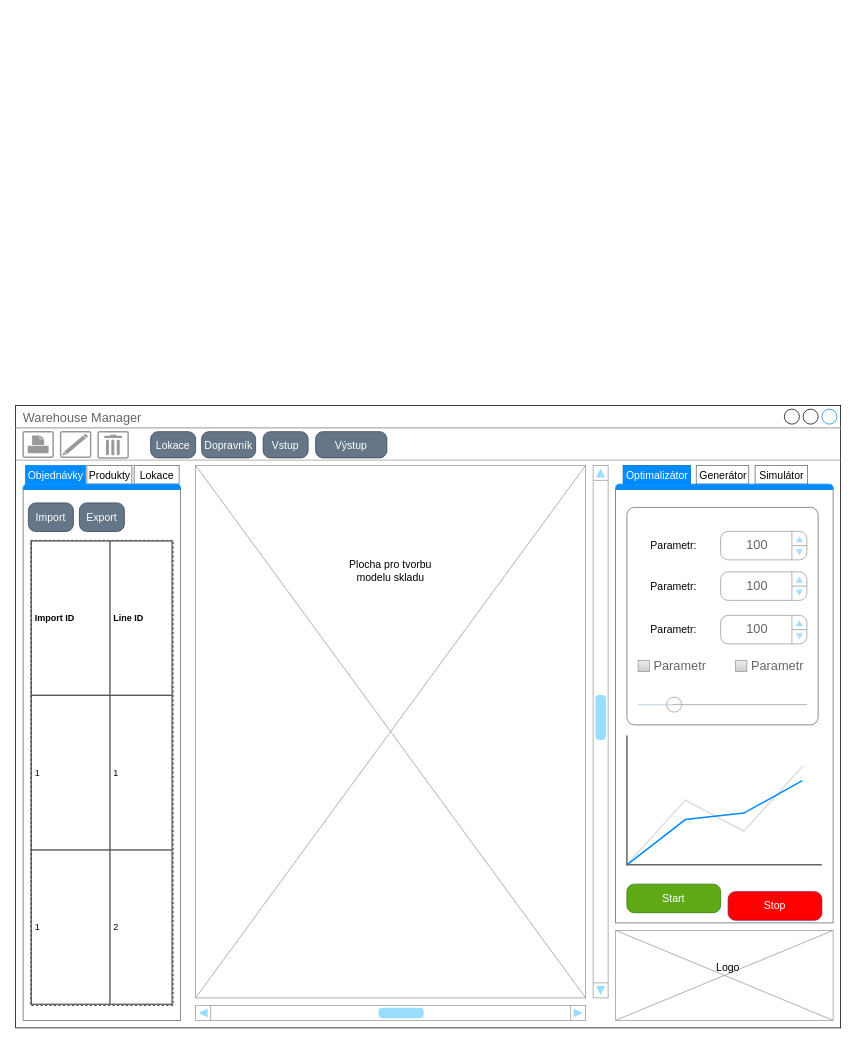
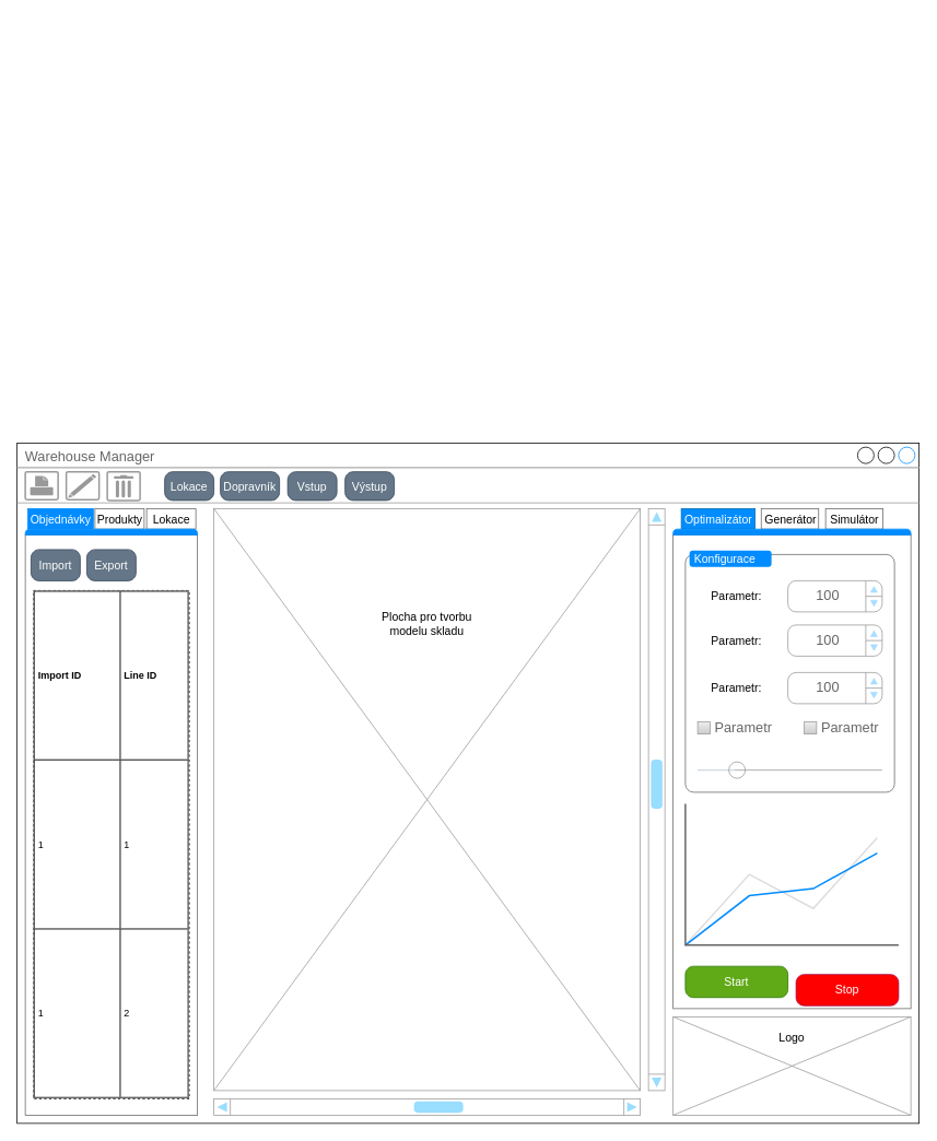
  <mxCell id="0" />
  <mxCell id="1" parent="0" />
  <mxCell id="2" value="Warehouse Manager" style="strokeWidth=1;shadow=0;dashed=0;align=center;html=1;shape=mxgraph.mockup.containers.window;align=left;verticalAlign=top;spacingLeft=8;strokeColor2=#008cff;strokeColor3=#c4c4c4;fontColor=#666666;mainText=;fontSize=17;labelBackgroundColor=none;fillColor=none;" vertex="1" parent="1"><mxGeometry x="20" y="540" width="1100" height="830" as="geometry" /></mxCell>
  <mxCell id="3" value="" style="verticalLabelPosition=bottom;shadow=0;dashed=0;align=center;html=1;verticalAlign=top;strokeWidth=1;shape=mxgraph.mockup.navigation.scrollBar;strokeColor=#999999;barPos=53.333;fillColor2=#99ddff;strokeColor2=none;fillColor=none;" vertex="1" parent="1"><mxGeometry x="260" y="1340" width="520" height="20" as="geometry" /></mxCell>
  <mxCell id="4" value="" style="verticalLabelPosition=bottom;shadow=0;dashed=0;align=center;html=1;verticalAlign=top;strokeWidth=1;shape=mxgraph.mockup.navigation.scrollBar;strokeColor=#999999;barPos=53.061;fillColor2=#99ddff;strokeColor2=none;direction=north;fillColor=none;" vertex="1" parent="1"><mxGeometry x="790" y="620" width="20" height="710" as="geometry" /></mxCell>
  <mxCell id="5" value="" style="strokeWidth=1;shadow=0;dashed=0;align=center;html=1;shape=mxgraph.mockup.containers.marginRect2;rectMarginTop=32;gradientColor=none;strokeColor=#666666;" vertex="1" parent="1"><mxGeometry x="30" y="620" width="210" height="740" as="geometry" /></mxCell>
  <mxCell id="6" value="&lt;font style=&quot;font-size: 14px&quot; color=&quot;#ffffff&quot;&gt;Objednávky&lt;/font&gt;" style="strokeWidth=1;shadow=0;dashed=0;align=center;html=1;shape=mxgraph.mockup.containers.rrect;rSize=0;fontSize=17;fillColor=#008CFF;strokeColor=#008CFF;" vertex="1" parent="5"><mxGeometry width="80" height="25" relative="1" as="geometry"><mxPoint x="3" as="offset" /></mxGeometry></mxCell>
  <mxCell id="7" value="&lt;font style=&quot;font-size: 14px&quot;&gt;Produkty&lt;/font&gt;" style="strokeWidth=1;shadow=0;dashed=0;align=center;html=1;shape=mxgraph.mockup.containers.rrect;rSize=0;fontSize=17;strokeColor=#666666;" vertex="1" parent="5"><mxGeometry width="60" height="25" relative="1" as="geometry"><mxPoint x="85" as="offset" /></mxGeometry></mxCell>
  <mxCell id="8" value="&lt;font style=&quot;font-size: 14px&quot; color=&quot;#000000&quot;&gt;Lokace&lt;/font&gt;" style="strokeColor=inherit;fillColor=inherit;gradientColor=inherit;strokeWidth=1;shadow=0;dashed=0;align=center;html=1;shape=mxgraph.mockup.containers.rrect;rSize=0;fontSize=17;fontColor=#666666;gradientColor=none;" vertex="1" parent="5"><mxGeometry width="60" height="25" relative="1" as="geometry"><mxPoint x="148" as="offset" /></mxGeometry></mxCell>
  <mxCell id="9" value="" style="strokeWidth=1;shadow=0;dashed=0;align=center;html=1;shape=mxgraph.mockup.containers.topButton;rSize=5;strokeColor=#008cff;fillColor=#008cff;gradientColor=none;resizeWidth=1;movable=0;deletable=1;" vertex="1" parent="5"><mxGeometry width="210" height="7" relative="1" as="geometry"><mxPoint y="25" as="offset" /></mxGeometry></mxCell>
  <mxCell id="10" value="&lt;font style=&quot;font-size: 14px&quot;&gt;Import&lt;/font&gt;" style="strokeWidth=1;shadow=0;dashed=0;align=center;html=1;shape=mxgraph.mockup.buttons.button;strokeColor=#314354;mainText=;buttonStyle=round;fontSize=17;fontStyle=0;fillColor=#647687;whiteSpace=wrap;fontColor=#ffffff;" vertex="1" parent="5"><mxGeometry x="7" y="50" width="60" height="38.13" as="geometry" /></mxCell>
  <mxCell id="11" value="&lt;span style=&quot;font-size: 14px&quot;&gt;Export&lt;/span&gt;" style="strokeWidth=1;shadow=0;dashed=0;align=center;html=1;shape=mxgraph.mockup.buttons.button;strokeColor=#314354;mainText=;buttonStyle=round;fontSize=17;fontStyle=0;fillColor=#647687;whiteSpace=wrap;fontColor=#ffffff;" vertex="1" parent="5"><mxGeometry x="75" y="50" width="60" height="38.13" as="geometry" /></mxCell>
  <mxCell id="12" value="&lt;table cellpadding=&quot;4&quot; cellspacing=&quot;0&quot; border=&quot;1&quot; style=&quot;font-size: 1em ; width: 100% ; height: 100%&quot;&gt;&lt;tbody&gt;&lt;tr&gt;&lt;th&gt;Import ID&lt;/th&gt;&lt;th&gt;Line ID&lt;/th&gt;&lt;/tr&gt;&lt;tr&gt;&lt;td&gt;1&lt;/td&gt;&lt;td&gt;1&lt;/td&gt;&lt;/tr&gt;&lt;tr&gt;&lt;td&gt;1&lt;/td&gt;&lt;td&gt;2&lt;/td&gt;&lt;/tr&gt;&lt;/tbody&gt;&lt;/table&gt; " style="verticalAlign=top;align=left;overflow=fill;fontSize=12;fontFamily=Helvetica;html=1;dashed=1;strokeColor=#000000;fillColor=none;" vertex="1" parent="5"><mxGeometry x="10" y="100" width="190" height="620" as="geometry" /></mxCell>
  <mxCell id="13" value="" style="strokeWidth=1;shadow=0;dashed=0;align=center;html=1;shape=mxgraph.mockup.containers.marginRect2;rectMarginTop=32;strokeColor=#666666;gradientColor=none;" vertex="1" parent="1"><mxGeometry x="820" y="620" width="290" height="610" as="geometry" /></mxCell>
  <mxCell id="14" value="&lt;font style=&quot;font-size: 14px&quot;&gt;Optimalizátor&lt;/font&gt;" style="strokeColor=#006EAF;strokeWidth=1;shadow=0;dashed=0;align=center;html=1;shape=mxgraph.mockup.containers.rrect;rSize=0;fontSize=17;fontColor=#ffffff;fillColor=#008CFF;" vertex="1" parent="13"><mxGeometry width="90" height="25" relative="1" as="geometry"><mxPoint x="10" as="offset" /></mxGeometry></mxCell>
  <mxCell id="15" value="&lt;font style=&quot;font-size: 14px&quot;&gt;Generátor&lt;/font&gt;" style="strokeWidth=1;shadow=0;dashed=0;align=center;html=1;shape=mxgraph.mockup.containers.rrect;rSize=0;fontSize=17;strokeColor=#666666;" vertex="1" parent="13"><mxGeometry width="70" height="25" relative="1" as="geometry"><mxPoint x="107.5" as="offset" /></mxGeometry></mxCell>
  <mxCell id="16" value="&lt;font style=&quot;font-size: 14px&quot; color=&quot;#000000&quot;&gt;Simulátor&lt;/font&gt;" style="strokeColor=inherit;fillColor=inherit;gradientColor=inherit;strokeWidth=1;shadow=0;dashed=0;align=center;html=1;shape=mxgraph.mockup.containers.rrect;rSize=0;fontSize=17;fontColor=#666666;gradientColor=none;" vertex="1" parent="13"><mxGeometry width="70" height="25" relative="1" as="geometry"><mxPoint x="186" as="offset" /></mxGeometry></mxCell>
  <mxCell id="17" value="" style="strokeWidth=1;shadow=0;dashed=0;align=center;html=1;shape=mxgraph.mockup.containers.topButton;rSize=5;strokeColor=#008cff;fillColor=#008cff;gradientColor=none;resizeWidth=1;movable=0;deletable=1;" vertex="1" parent="13"><mxGeometry width="290.0" height="7" relative="1" as="geometry"><mxPoint y="25" as="offset" /></mxGeometry></mxCell>
  <mxCell id="18" value="" style="verticalLabelPosition=bottom;shadow=0;dashed=0;align=center;html=1;verticalAlign=top;strokeWidth=1;shape=mxgraph.mockup.graphics.lineChart;strokeColor=none;strokeColor2=#666666;strokeColor3=#008cff;strokeColor4=#dddddd;fillColor=none;" vertex="1" parent="13"><mxGeometry x="15" y="360.001" width="260" height="172.642" as="geometry" /></mxCell>
  <mxCell id="19" value="&lt;font style=&quot;font-size: 14px&quot;&gt;Start&lt;/font&gt;" style="strokeWidth=1;shadow=0;dashed=0;align=center;html=1;shape=mxgraph.mockup.buttons.button;strokeColor=#2D7600;mainText=;buttonStyle=round;fontSize=17;fontStyle=0;fillColor=#60a917;whiteSpace=wrap;fontColor=#ffffff;" vertex="1" parent="13"><mxGeometry x="15" y="558.344" width="125" height="38.125" as="geometry" /></mxCell>
  <mxCell id="20" value="&lt;span style=&quot;font-weight: normal&quot;&gt;&lt;font style=&quot;font-size: 14px&quot;&gt;Stop&lt;/font&gt;&lt;/span&gt;" style="strokeWidth=1;shadow=0;dashed=0;align=center;html=1;shape=mxgraph.mockup.buttons.button;strokeColor=#A50040;mainText=;buttonStyle=round;fontSize=17;fontStyle=1;whiteSpace=wrap;fontColor=#ffffff;fillColor=#FF0000;" vertex="1" parent="13"><mxGeometry x="150" y="568.344" width="125" height="38.125" as="geometry" /></mxCell>
  <mxCell id="21" value="" style="shape=mxgraph.mockup.containers.marginRect;rectMarginTop=10;strokeColor=#666666;strokeWidth=1;dashed=0;rounded=1;arcSize=5;recursiveResize=0;fillColor=none;" vertex="1" parent="13"><mxGeometry x="15" y="46" width="255" height="300" as="geometry" /></mxCell>
+ <mxCell id="22" value="Konfigurace" style="shape=rect;strokeColor=none;fillColor=#008cff;strokeWidth=1;dashed=0;rounded=1;arcSize=20;fontColor=#ffffff;fontSize=14;spacing=2;spacingTop=-2;align=left;autosize=1;spacingLeft=4;resizeWidth=0;resizeHeight=0;perimeter=none;" vertex="1" parent="21"><mxGeometry x="5" y="5" width="100" height="20" as="geometry" /></mxCell>
  <mxCell id="23" value="&lt;table cellpadding=&quot;0&quot; cellspacing=&quot;0&quot; style=&quot;width:100%;height:100%;&quot;&gt;&lt;tr&gt;&lt;td style=&quot;width:85%&quot;&gt;100&lt;/td&gt;&lt;td style=&quot;width:15%&quot;&gt;&lt;/td&gt;&lt;/tr&gt;&lt;/table&gt;" style="strokeWidth=1;shadow=0;dashed=0;align=center;html=1;shape=mxgraph.mockup.forms.spinner;strokeColor=#999999;spinLayout=right;spinStyle=normal;adjStyle=triangle;fillColor=#aaddff;fontSize=17;fontColor=#666666;mainText=;html=1;overflow=fill;labelBackgroundColor=none;" vertex="1" parent="21"><mxGeometry x="125" y="42" width="115" height="38" as="geometry" /></mxCell>
  <mxCell id="24" value="Parametr" style="strokeWidth=1;shadow=0;dashed=0;align=center;html=1;shape=mxgraph.mockup.forms.rrect;rSize=0;fillColor=#eeeeee;strokeColor=#999999;gradientColor=#cccccc;align=left;spacingLeft=4;fontSize=17;fontColor=#666666;labelPosition=right;labelBackgroundColor=none;" vertex="1" parent="21"><mxGeometry x="145" y="214" width="15" height="15" as="geometry" /></mxCell>
  <mxCell id="25" value="" style="verticalLabelPosition=bottom;shadow=0;dashed=0;align=center;html=1;verticalAlign=top;strokeWidth=1;shape=mxgraph.mockup.forms.horSlider;strokeColor=#999999;sliderStyle=basic;sliderPos=20;handleStyle=circle;fillColor2=#ddeeff;labelBackgroundColor=none;fillColor=none;fontSize=14;fontColor=#000000;" vertex="1" parent="21"><mxGeometry x="15" y="258" width="225" height="30" as="geometry" /></mxCell>
  <mxCell id="26" value="Parametr" style="strokeWidth=1;shadow=0;dashed=0;align=center;html=1;shape=mxgraph.mockup.forms.rrect;rSize=0;fillColor=#eeeeee;strokeColor=#999999;gradientColor=#cccccc;align=left;spacingLeft=4;fontSize=17;fontColor=#666666;labelPosition=right;labelBackgroundColor=none;" vertex="1" parent="21"><mxGeometry x="15" y="214" width="15" height="15" as="geometry" /></mxCell>
  <mxCell id="27" value="&lt;span&gt;Parametr:&lt;/span&gt;" style="text;html=1;strokeColor=none;fillColor=none;align=center;verticalAlign=middle;whiteSpace=wrap;rounded=0;dashed=1;fontSize=14;labelBackgroundColor=none;labelBorderColor=none;" vertex="1" parent="21"><mxGeometry x="15" y="42" width="95" height="38" as="geometry" /></mxCell>
  <mxCell id="28" value="&lt;table cellpadding=&quot;0&quot; cellspacing=&quot;0&quot; style=&quot;width:100%;height:100%;&quot;&gt;&lt;tr&gt;&lt;td style=&quot;width:85%&quot;&gt;100&lt;/td&gt;&lt;td style=&quot;width:15%&quot;&gt;&lt;/td&gt;&lt;/tr&gt;&lt;/table&gt;" style="strokeWidth=1;shadow=0;dashed=0;align=center;html=1;shape=mxgraph.mockup.forms.spinner;strokeColor=#999999;spinLayout=right;spinStyle=normal;adjStyle=triangle;fillColor=#aaddff;fontSize=17;fontColor=#666666;mainText=;html=1;overflow=fill;labelBackgroundColor=none;" vertex="1" parent="21"><mxGeometry x="125" y="96" width="115" height="38" as="geometry" /></mxCell>
  <mxCell id="29" value="&lt;span&gt;Parametr:&lt;/span&gt;" style="text;html=1;strokeColor=none;fillColor=none;align=center;verticalAlign=middle;whiteSpace=wrap;rounded=0;dashed=1;fontSize=14;labelBackgroundColor=none;labelBorderColor=none;" vertex="1" parent="21"><mxGeometry x="15" y="96" width="95" height="38" as="geometry" /></mxCell>
  <mxCell id="30" value="&lt;table cellpadding=&quot;0&quot; cellspacing=&quot;0&quot; style=&quot;width:100%;height:100%;&quot;&gt;&lt;tr&gt;&lt;td style=&quot;width:85%&quot;&gt;100&lt;/td&gt;&lt;td style=&quot;width:15%&quot;&gt;&lt;/td&gt;&lt;/tr&gt;&lt;/table&gt;" style="strokeWidth=1;shadow=0;dashed=0;align=center;html=1;shape=mxgraph.mockup.forms.spinner;strokeColor=#999999;spinLayout=right;spinStyle=normal;adjStyle=triangle;fillColor=#aaddff;fontSize=17;fontColor=#666666;mainText=;html=1;overflow=fill;labelBackgroundColor=none;" vertex="1" parent="21"><mxGeometry x="125" y="154" width="115" height="38" as="geometry" /></mxCell>
  <mxCell id="31" value="&lt;span&gt;Parametr:&lt;/span&gt;" style="text;html=1;strokeColor=none;fillColor=none;align=center;verticalAlign=middle;whiteSpace=wrap;rounded=0;dashed=1;fontSize=14;labelBackgroundColor=none;labelBorderColor=none;" vertex="1" parent="21"><mxGeometry x="15" y="154" width="95" height="38" as="geometry" /></mxCell>
  <mxCell id="32" value="" style="verticalLabelPosition=bottom;shadow=0;dashed=0;align=center;html=1;verticalAlign=top;strokeWidth=1;shape=mxgraph.mockup.graphics.simpleIcon;strokeColor=#999999;fillColor=none;" vertex="1" parent="1"><mxGeometry x="260" y="620" width="520" height="710" as="geometry" /></mxCell>
  <mxCell id="33" value="" style="verticalLabelPosition=bottom;shadow=0;dashed=0;align=center;html=1;verticalAlign=top;strokeWidth=1;shape=mxgraph.mockup.markup.line;strokeColor=#999999;direction=north;fillColor=none;rotation=-90;" vertex="1" parent="1"><mxGeometry x="560" y="63" width="20" height="1100" as="geometry" /></mxCell>
  <mxCell id="34" value="" style="verticalLabelPosition=bottom;shadow=0;dashed=0;align=center;html=1;verticalAlign=top;strokeWidth=1;shape=mxgraph.mockup.markup.line;strokeColor=#999999;direction=north;fillColor=none;rotation=-90;" vertex="1" parent="1"><mxGeometry x="560" y="20" width="20" height="1100" as="geometry" /></mxCell>
  <mxCell id="35" value="" style="strokeColor=#999999;verticalLabelPosition=bottom;shadow=0;dashed=0;verticalAlign=top;strokeWidth=2;html=1;shape=mxgraph.mockup.misc.editIcon;fillColor=none;" vertex="1" parent="1"><mxGeometry x="80" y="575" width="40" height="34" as="geometry" /></mxCell>
  <mxCell id="36" value="" style="strokeColor=#999999;verticalLabelPosition=bottom;shadow=0;dashed=0;verticalAlign=top;strokeWidth=2;html=1;shape=mxgraph.mockup.misc.trashcanIcon;fillColor=none;" vertex="1" parent="1"><mxGeometry x="130" y="575" width="40" height="35" as="geometry" /></mxCell>
  <mxCell id="37" value="" style="strokeColor=#999999;verticalLabelPosition=bottom;shadow=0;dashed=0;verticalAlign=top;strokeWidth=2;html=1;shape=mxgraph.mockup.misc.printIcon;fillColor=none;" vertex="1" parent="1"><mxGeometry x="30" y="575" width="40" height="34" as="geometry" /></mxCell>
  <mxCell id="38" value="" style="verticalLabelPosition=bottom;shadow=0;dashed=0;align=center;html=1;verticalAlign=top;strokeWidth=1;shape=mxgraph.mockup.graphics.simpleIcon;strokeColor=#999999;fillColor=none;" vertex="1" parent="1"><mxGeometry x="820" y="1240" width="290" height="120" as="geometry" /></mxCell>
  <mxCell id="39" value="&lt;font style=&quot;font-size: 14px&quot;&gt;Lokace&lt;/font&gt;" style="strokeWidth=1;shadow=0;dashed=0;align=center;html=1;shape=mxgraph.mockup.buttons.button;strokeColor=#314354;mainText=;buttonStyle=round;fontSize=17;fontStyle=0;fillColor=#647687;whiteSpace=wrap;fontColor=#ffffff;" vertex="1" parent="1"><mxGeometry x="200" y="575" width="60" height="35" as="geometry" /></mxCell>
  <mxCell id="40" value="&lt;font style=&quot;font-size: 14px&quot;&gt;Dopravník&lt;/font&gt;" style="strokeWidth=1;shadow=0;dashed=0;align=center;html=1;shape=mxgraph.mockup.buttons.button;strokeColor=#314354;mainText=;buttonStyle=round;fontSize=17;fontStyle=0;fillColor=#647687;whiteSpace=wrap;fontColor=#ffffff;" vertex="1" parent="1"><mxGeometry x="268" y="575" width="72" height="35" as="geometry" /></mxCell>
  <mxCell id="41" value="&lt;font style=&quot;font-size: 14px&quot;&gt;Vstup&lt;/font&gt;&lt;span style=&quot;color: rgba(0 , 0 , 0 , 0) ; font-family: monospace ; font-size: 0px&quot;&gt;%3CmxGraphModel%3E%3Croot%3E%3CmxCell%20id%3D%220%22%2F%3E%3CmxCell%20id%3D%221%22%20parent%3D%220%22%2F%3E%3CmxCell%20id%3D%222%22%20value%3D%22%26lt%3Bfont%20style%3D%26quot%3Bfont-size%3A%2014px%26quot%3B%26gt%3BImport%26lt%3B%2Ffont%26gt%3B%22%20style%3D%22strokeWidth%3D1%3Bshadow%3D0%3Bdashed%3D0%3Balign%3Dcenter%3Bhtml%3D1%3Bshape%3Dmxgraph.mockup.buttons.button%3BstrokeColor%3D%23314354%3BmainText%3D%3BbuttonStyle%3Dround%3BfontSize%3D17%3BfontStyle%3D0%3BfillColor%3D%23647687%3BwhiteSpace%3Dwrap%3BfontColor%3D%23ffffff%3B%22%20vertex%3D%221%22%20parent%3D%221%22%3E%3CmxGeometry%20x%3D%22-1073%22%20y%3D%22150%22%20width%3D%2260%22%20height%3D%2238.13%22%20as%3D%22geometry%22%2F%3E%3C%2FmxCell%3E%3CmxCell%20id%3D%223%22%20value%3D%22%26lt%3Bfont%20style%3D%26quot%3Bfont-size%3A%2014px%26quot%3B%26gt%3BExport%26lt%3B%2Ffont%26gt%3B%22%20style%3D%22strokeWidth%3D1%3Bshadow%3D0%3Bdashed%3D0%3Balign%3Dcenter%3Bhtml%3D1%3Bshape%3Dmxgraph.mockup.buttons.button%3BstrokeColor%3D%23314354%3BmainText%3D%3BbuttonStyle%3Dround%3BfontSize%3D17%3BfontStyle%3D0%3BfillColor%3D%23647687%3BwhiteSpace%3Dwrap%3BfontColor%3D%23ffffff%3B%22%20vertex%3D%221%22%20parent%3D%221%22%3E%3CmxGeometry%20x%3D%22-1005%22%20y%3D%22150%22%20width%3D%2260%22%20height%3D%2238.13%22%20as%3D%22geometry%22%2F%3E%3C%2FmxCell%3E%3CmxCell%20id%3D%224%22%20value%3D%22%26lt%3Bfont%20style%3D%26quot%3Bfont-size%3A%2014px%26quot%3B%26gt%3BSma%C5%BE%26lt%3B%2Ffont%26gt%3B%22%20style%3D%22strokeWidth%3D1%3Bshadow%3D0%3Bdashed%3D0%3Balign%3Dcenter%3Bhtml%3D1%3Bshape%3Dmxgraph.mockup.buttons.button%3BstrokeColor%3D%23314354%3BmainText%3D%3BbuttonStyle%3Dround%3BfontSize%3D17%3BfontStyle%3D0%3BfillColor%3D%23647687%3BwhiteSpace%3Dwrap%3BfontColor%3D%23ffffff%3B%22%20vertex%3D%221%22%20parent%3D%221%22%3E%3CmxGeometry%20x%3D%22-937%22%20y%3D%22150%22%20width%3D%2260%22%20height%3D%2238.13%22%20as%3D%22geometry%22%2F%3E%3C%2FmxCell%3E%3C%2Froot%3E%3C%2FmxGraphModel%3E&lt;/span&gt;" style="strokeWidth=1;shadow=0;dashed=0;align=center;html=1;shape=mxgraph.mockup.buttons.button;strokeColor=#314354;mainText=;buttonStyle=round;fontSize=17;fontStyle=0;fillColor=#647687;whiteSpace=wrap;fontColor=#ffffff;" vertex="1" parent="1"><mxGeometry x="350" y="575" width="60" height="35" as="geometry" /></mxCell>
- <mxCell id="42" value="&lt;span style=&quot;font-size: 14px&quot;&gt;Výstup&lt;/span&gt;" style="strokeWidth=1;shadow=0;dashed=0;align=center;html=1;shape=mxgraph.mockup.buttons.button;strokeColor=#314354;mainText=;buttonStyle=round;fontSize=17;fontStyle=0;fillColor=#647687;whiteSpace=wrap;fontColor=#ffffff;" vertex="1" parent="1"><mxGeometry x="420" y="575" width="95" height="35" as="geometry" /></mxCell>
+ <mxCell id="42" value="&lt;span style=&quot;font-size: 14px&quot;&gt;Výstup&lt;/span&gt;" style="strokeWidth=1;shadow=0;dashed=0;align=center;html=1;shape=mxgraph.mockup.buttons.button;strokeColor=#314354;mainText=;buttonStyle=round;fontSize=17;fontStyle=0;fillColor=#647687;whiteSpace=wrap;fontColor=#ffffff;" vertex="1" parent="1"><mxGeometry x="420" y="575" width="60" height="35" as="geometry" /></mxCell>
  <mxCell id="43" value="&lt;span&gt;Plocha pro tvorbu modelu skladu&lt;/span&gt;" style="text;html=1;strokeColor=none;fillColor=none;align=center;verticalAlign=middle;whiteSpace=wrap;rounded=0;dashed=1;fontSize=14;labelBackgroundColor=none;labelBorderColor=none;" vertex="1" parent="1"><mxGeometry x="450" y="730" width="140" height="60" as="geometry" /></mxCell>
- <mxCell id="44" value="&lt;span&gt;Logo&lt;/span&gt;" style="text;html=1;strokeColor=none;fillColor=none;align=center;verticalAlign=middle;whiteSpace=wrap;rounded=0;dashed=1;fontSize=14;labelBackgroundColor=none;labelBorderColor=none;" vertex="1" parent="1"><mxGeometry x="900" y="1275" width="140" height="30" as="geometry" /></mxCell>
+ <mxCell id="44" value="&lt;span&gt;Logo&lt;/span&gt;" style="text;html=1;strokeColor=none;fillColor=none;align=center;verticalAlign=middle;whiteSpace=wrap;rounded=0;dashed=1;fontSize=14;labelBackgroundColor=none;labelBorderColor=none;" vertex="1" parent="1"><mxGeometry x="895" y="1250" width="140" height="30" as="geometry" /></mxCell>
